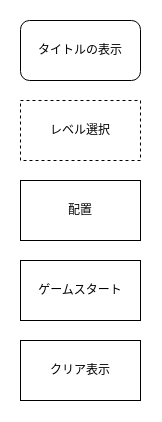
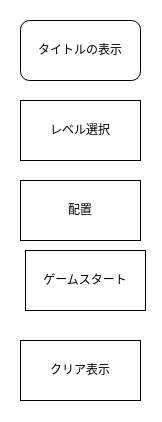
  <mxCell id="0" />
  <mxCell id="1" parent="0" />
- <mxCell id="2" value="ゲームスタート" style="rounded=0;whiteSpace=wrap;html=1;" vertex="1" parent="1"><mxGeometry x="20" y="260" width="120" height="60" as="geometry" /></mxCell>
+ <mxCell id="2" value="ゲームスタート" style="rounded=0;whiteSpace=wrap;html=1;" vertex="1" parent="1"><mxGeometry x="25" y="250" width="120" height="60" as="geometry" /></mxCell>
  <mxCell id="3" value="タイトルの表示" style="whiteSpace=wrap;html=1;rounded=1;" vertex="1" parent="1"><mxGeometry x="20" y="20" width="120" height="60" as="geometry" /></mxCell>
- <mxCell id="4" value="レベル選択" style="rounded=0;whiteSpace=wrap;html=1;dashed=1;" vertex="1" parent="1"><mxGeometry x="20" y="100" width="120" height="60" as="geometry" /></mxCell>
+ <mxCell id="4" value="レベル選択" style="rounded=0;whiteSpace=wrap;html=1;" vertex="1" parent="1"><mxGeometry x="20" y="100" width="120" height="60" as="geometry" /></mxCell>
  <mxCell id="5" value="配置" style="rounded=0;whiteSpace=wrap;html=1;" vertex="1" parent="1"><mxGeometry x="20" y="180" width="120" height="60" as="geometry" /></mxCell>
  <mxCell id="6" value="クリア表示" style="rounded=0;whiteSpace=wrap;html=1;" vertex="1" parent="1"><mxGeometry x="20" y="340" width="120" height="60" as="geometry" /></mxCell>
